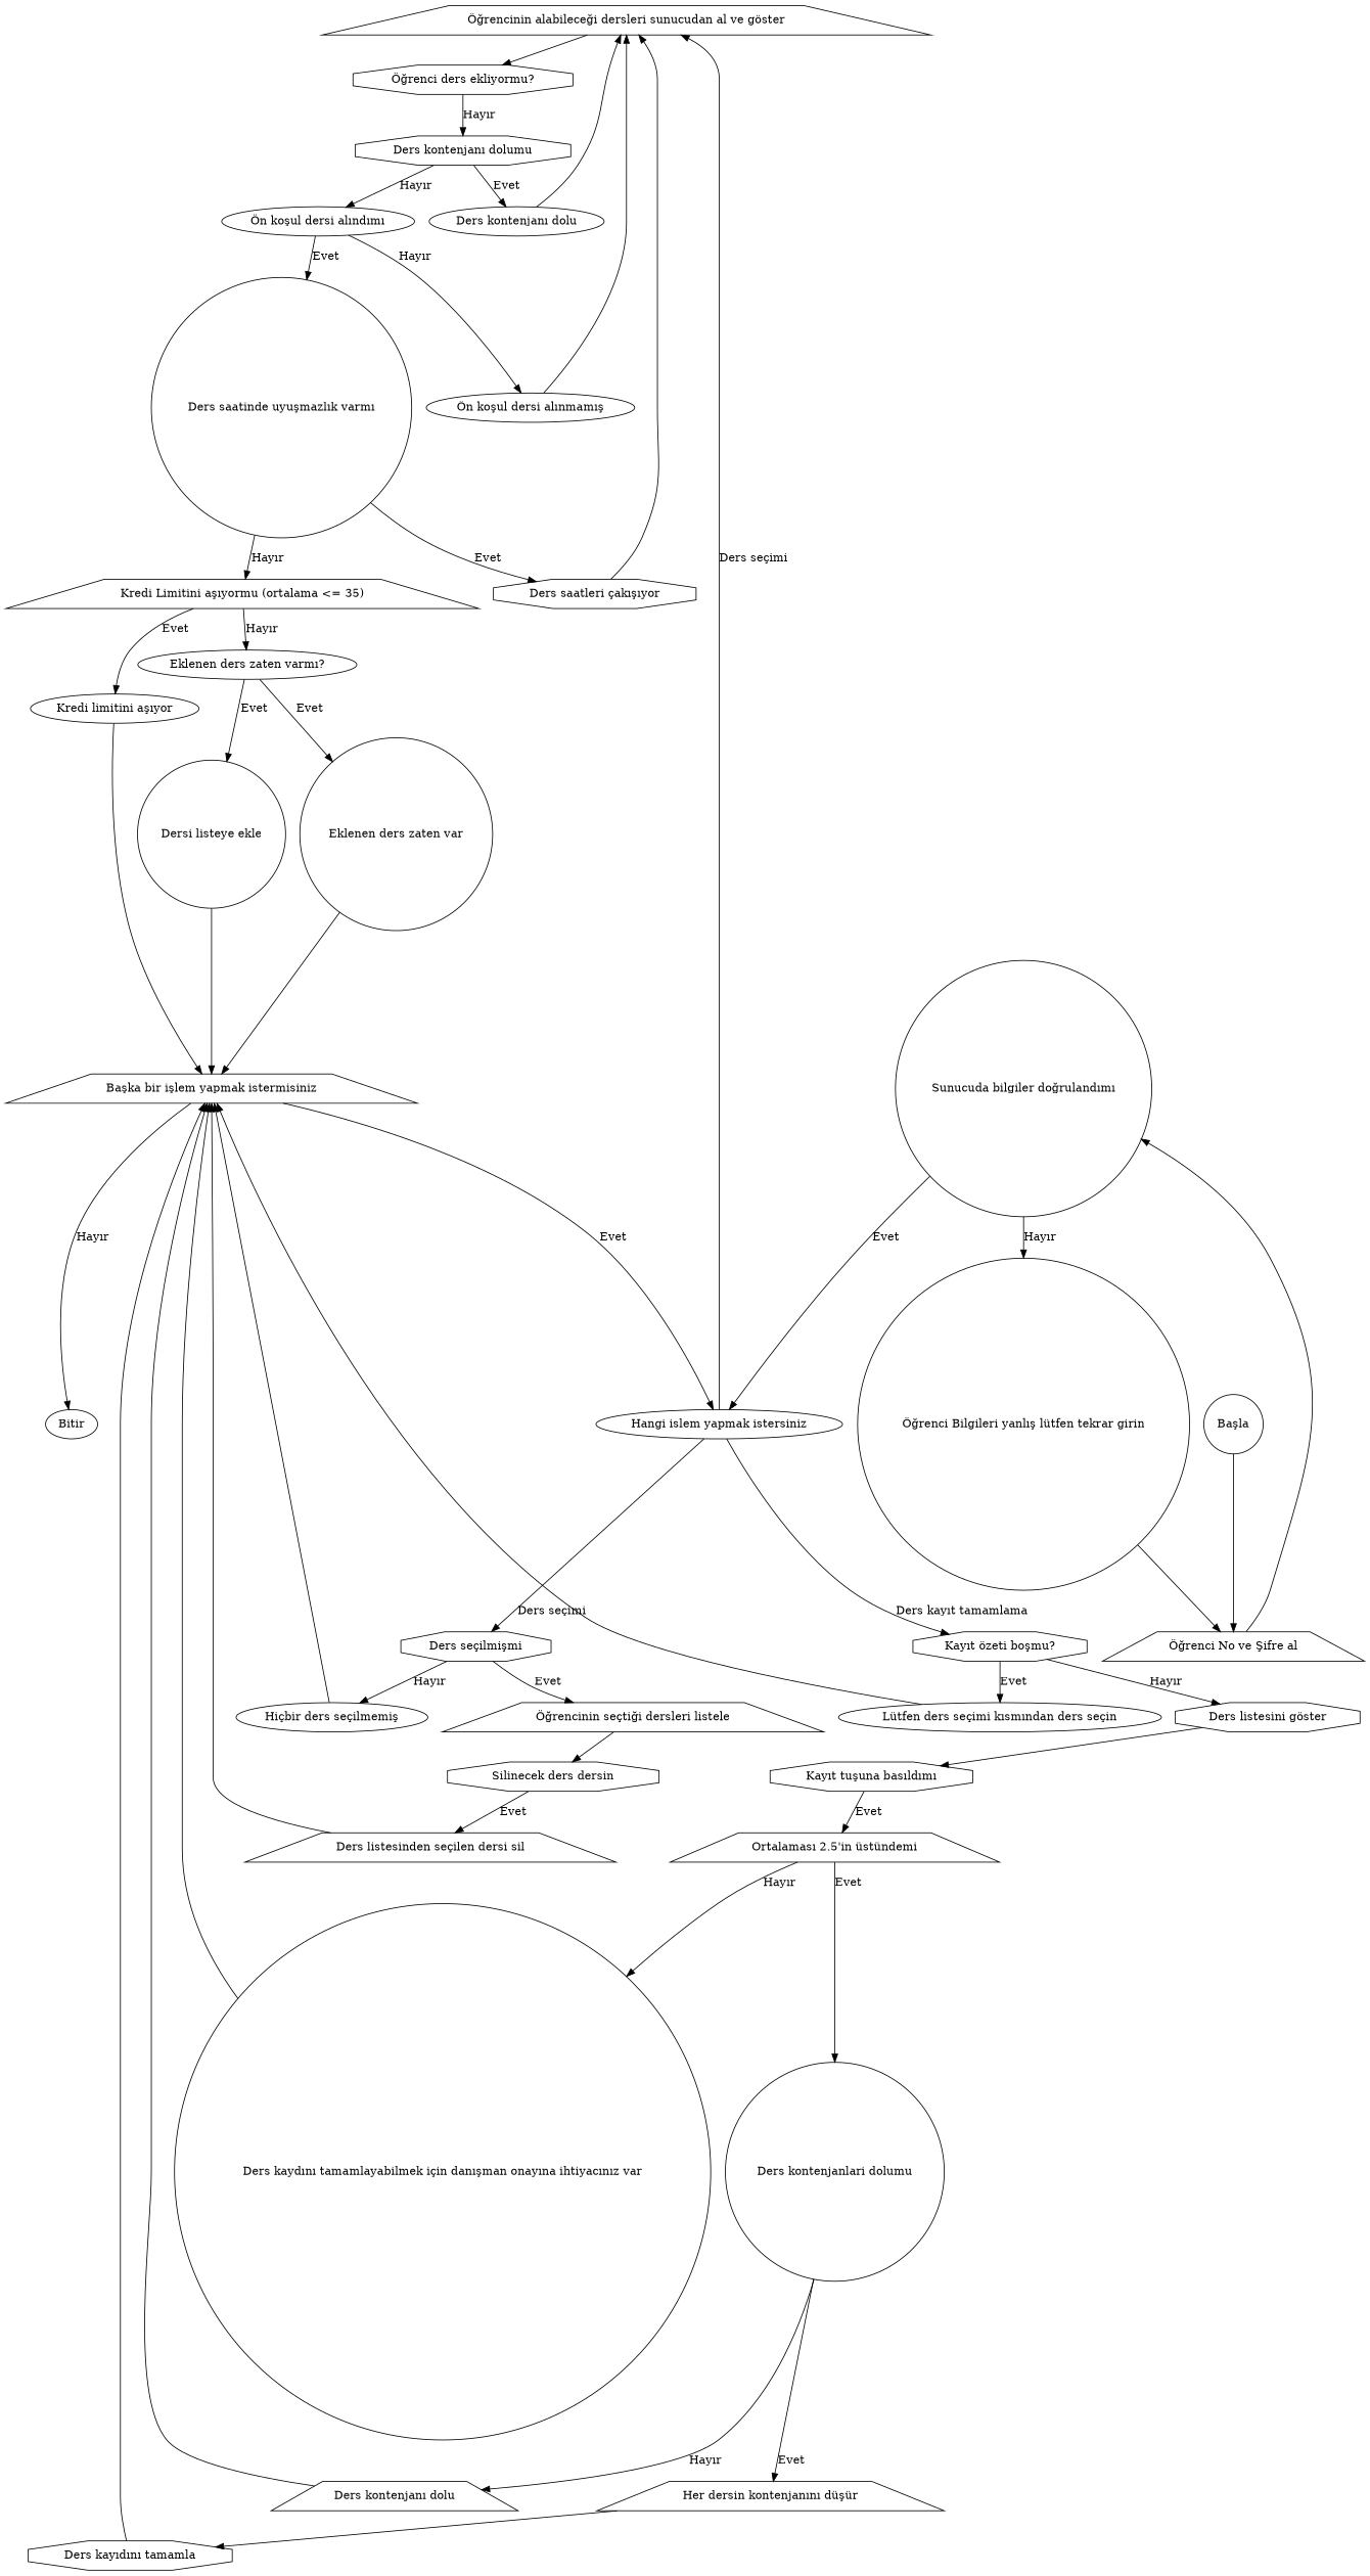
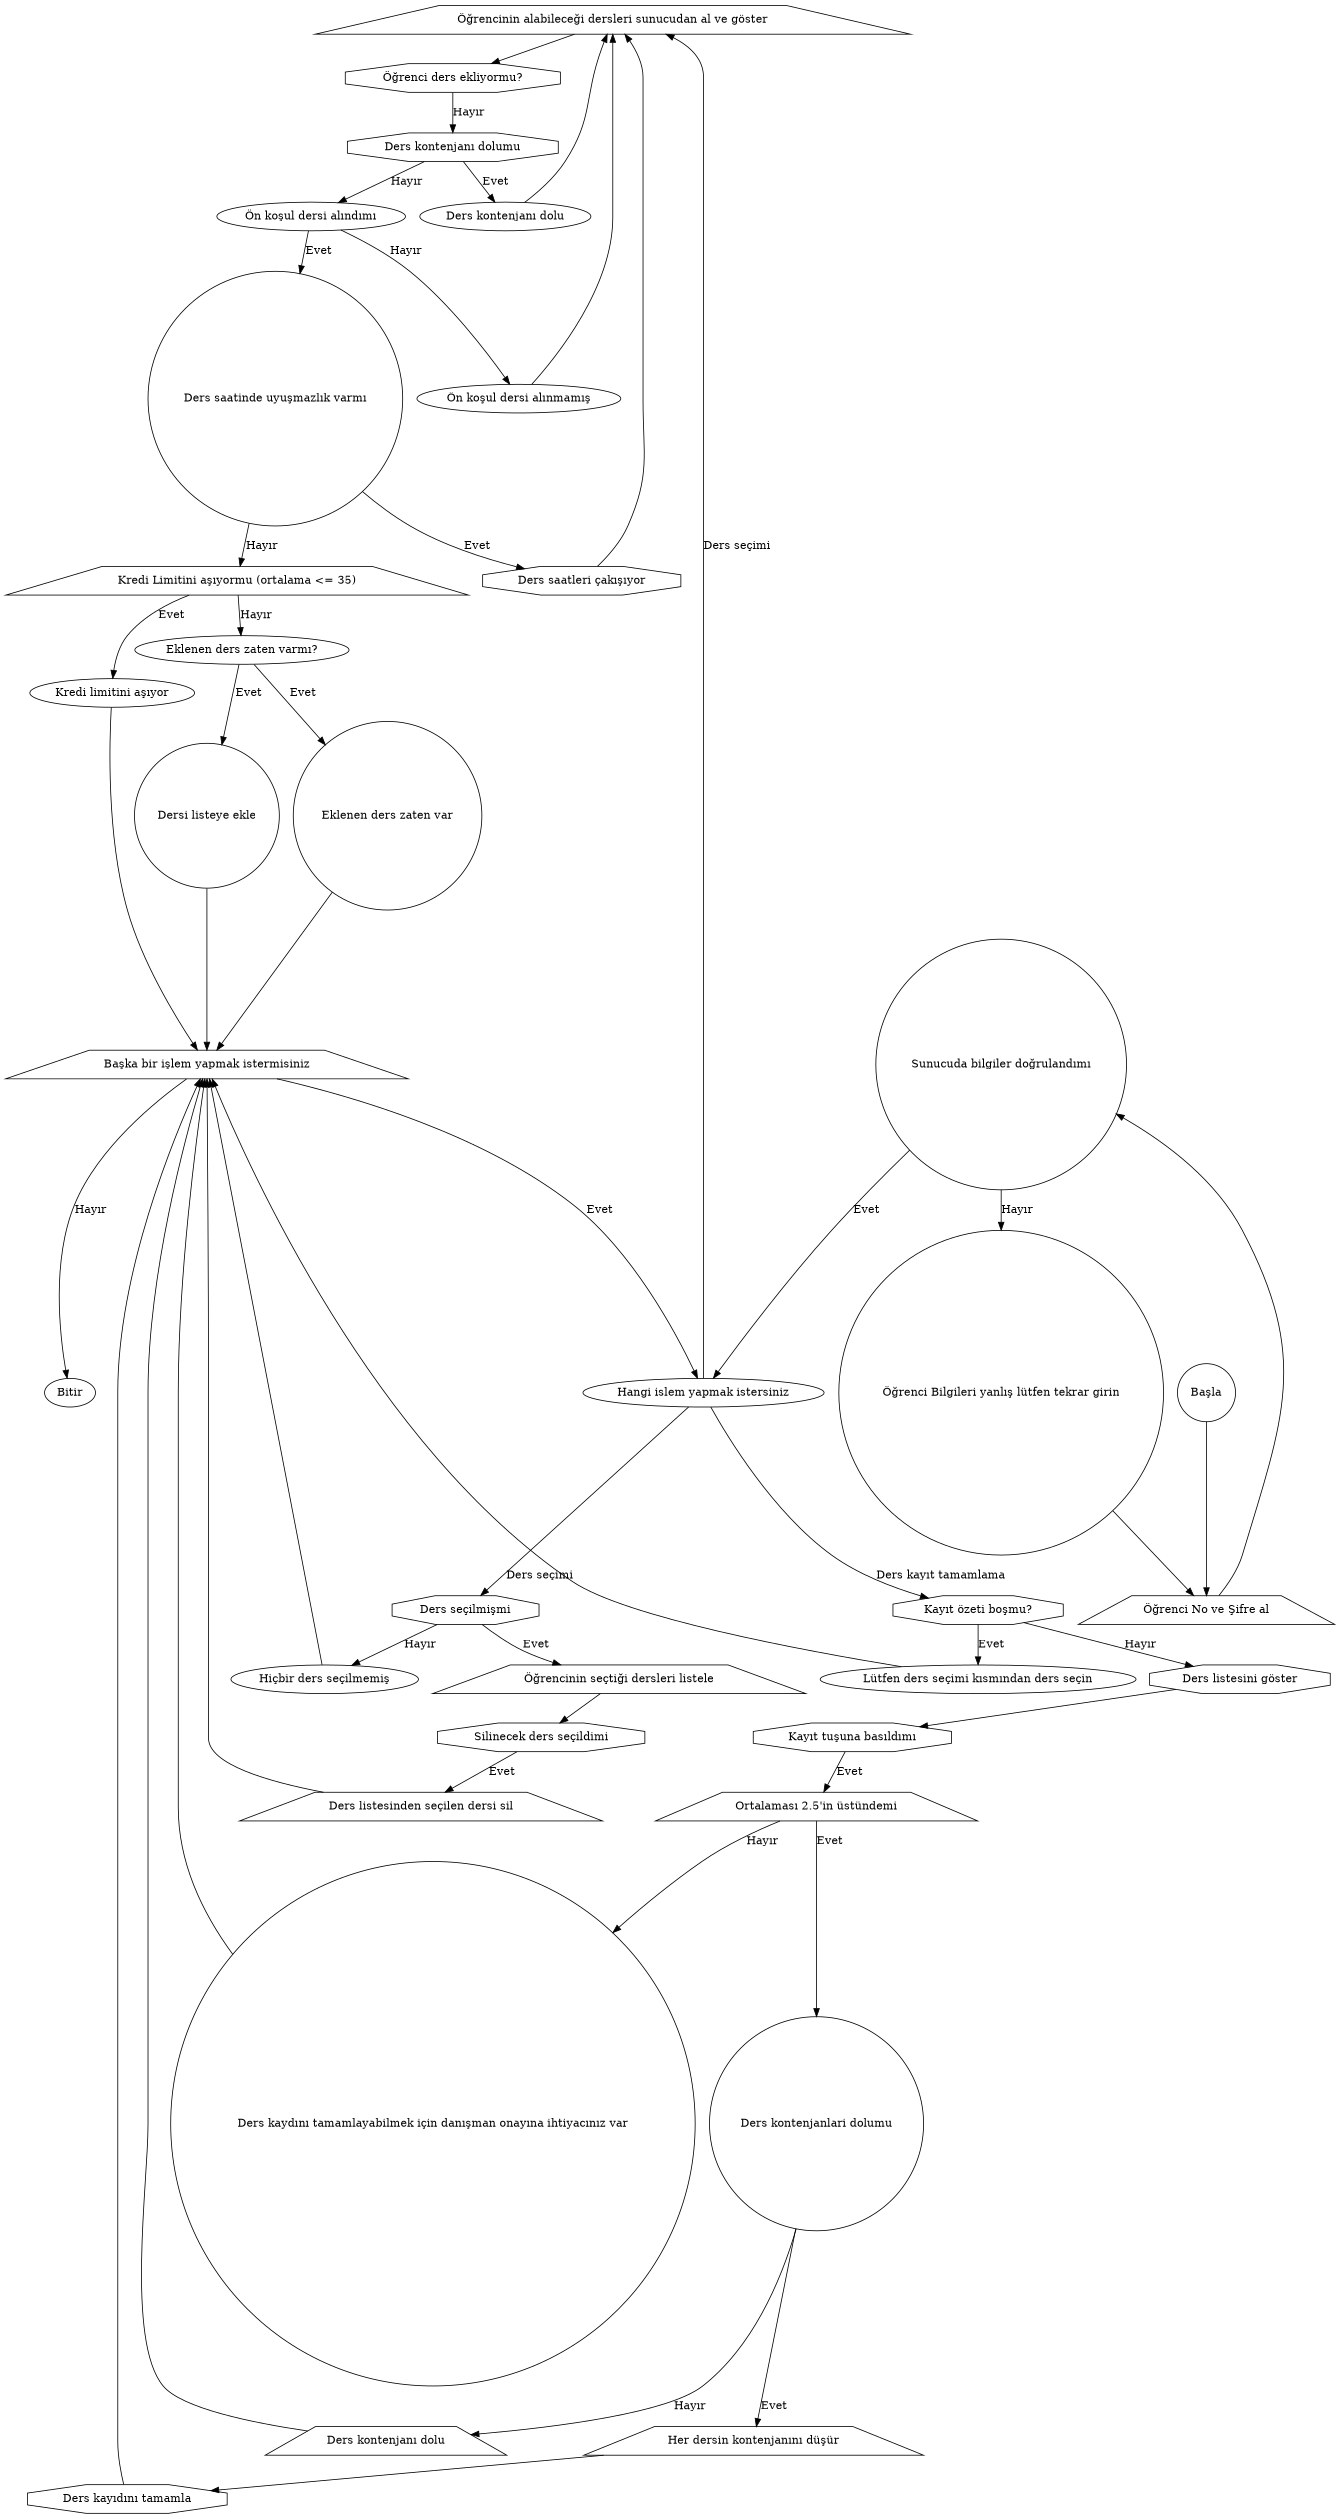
  digraph {
    node [shape=trapezium]
    n1 [label="Öğrencinin alabileceği dersleri sunucudan al ve göster"]
    n2 [label="Öğrenci ders ekliyormu?" shape=octagon]
    n3 [label="Ders seçilmişmi" shape=octagon]
    n4 [label="Öğrencinin seçtiği dersleri listele"]
    n5 [label="Hiçbir ders seçilmemiş" shape=ellipse]
    n6 [label="Başka bir işlem yapmak istermisiniz"]
    n7 [label="Ders kontenjanı dolumu" shape=octagon]
    n8 [label="Ders kontenjanı dolu" shape=ellipse]
    n9 [label="Ön koşul dersi alındımı" shape=ellipse]
    n10 [label="Ders saatinde uyuşmazlık varmı" shape=circle]
    n11 [label="Ön koşul dersi alınmamış" shape=ellipse]
    n12 [label="Ders saatleri çakışıyor" shape=octagon]
    n13 [label="Kredi Limitini aşıyormu (ortalama <= 35)"]
    n14 [label="Dersi listeye ekle" shape=circle]
    n15 [label="Kredi limitini aşıyor" shape=ellipse]
    n16 [label="Eklenen ders zaten varmı?" shape=ellipse]
    n17 [label="Eklenen ders zaten var" shape=circle]
-   n18 [label="Silinecek ders dersin" shape=octagon]
+   n18 [label="Silinecek ders seçildimi" shape=octagon]
    n19 [label="Ders listesinden seçilen dersi sil"]
    n20 [label="Kayıt özeti boşmu?" shape=octagon]
    n21 [label="Lütfen ders seçimi kısmından ders seçin" shape=ellipse]
    n22 [label="Ders listesini göster" shape=octagon]
    n23 [label="Kayıt tuşuna basıldımı" shape=octagon]
    n24 [label="Ortalaması 2.5'in üstündemi"]
    n25 [label="Ders kaydını tamamlayabilmek için danışman onayına ihtiyacınız var" shape=circle]
    n26 [label="Ders kontenjanlari dolumu" shape=circle]
    n27 [label="Ders kontenjanı dolu"]
    n28 [label="Her dersin kontenjanını düşür"]
    n29 [label="Ders kayıdını tamamla" shape=octagon]
    n30 [label="Hangi islem yapmak istersiniz" shape=ellipse]
    n31 [label=Bitir shape=ellipse]
    n32 [label="Başla" shape=circle]
    n33 [label="Öğrenci No ve Şifre al"]
    n34 [label="Sunucuda bilgiler doğrulandımı" shape=circle]
    n35 [label="Öğrenci Bilgileri yanlış lütfen tekrar girin" shape=circle]
    subgraph sub_1 {
      n1
      n2
      n3
      n4
      n5
      n6
      n7
      n8
      n9
      n10
      n11
      n12
      n13
      n14
      n15
      n16
      n17
      n18
      n19
    }
    subgraph sub_2 {
      n6
      n20
      n21
      n22
      n23
      n24
      n25
      n26
      n27
      n28
      n29
    }
    n1 -> n2
    n2 -> n7 [label="Hayır"]
    n3 -> n4 [label=Evet]
    n3 -> n5 [label="Hayır"]
    n4 -> n18
    n5 -> n6
    n6 -> n30 [label=Evet]
    n6 -> n31 [label="Hayır"]
    n7 -> n8 [label=Evet]
    n7 -> n9 [label="Hayır"]
    n8 -> n1
    n9 -> n10 [label=Evet]
    n9 -> n11 [label="Hayır"]
    n10 -> n12 [label=Evet]
    n10 -> n13 [label="Hayır"]
    n11 -> n1
    n12 -> n1
    n13 -> n15 [label=Evet]
    n13 -> n16 [label="Hayır"]
    n14 -> n6
    n15 -> n6
    n16 -> n14 [label=Evet]
    n16 -> n17 [label=Evet]
    n17 -> n6
    n18 -> n19 [label=Evet]
    n19 -> n6
    n20 -> n21 [label=Evet]
    n20 -> n22 [label="Hayır"]
    n21 -> n6
    n22 -> n23
    n23 -> n24 [label=Evet]
    n24 -> n25 [label="Hayır"]
    n24 -> n26 [label=Evet]
    n25 -> n6
    n26 -> n27 [label="Hayır"]
    n26 -> n28 [label=Evet]
    n27 -> n6
    n28 -> n29
    n29 -> n6
    n30 -> n1 [label="Ders seçimi"]
    n30 -> n3 [label="Ders seçimi"]
    n30 -> n20 [label="Ders kayıt tamamlama"]
    n32 -> n33
    n33 -> n34
    n34 -> n30 [label=Evet]
    n34 -> n35 [label="Hayır"]
    n35 -> n33
  }
